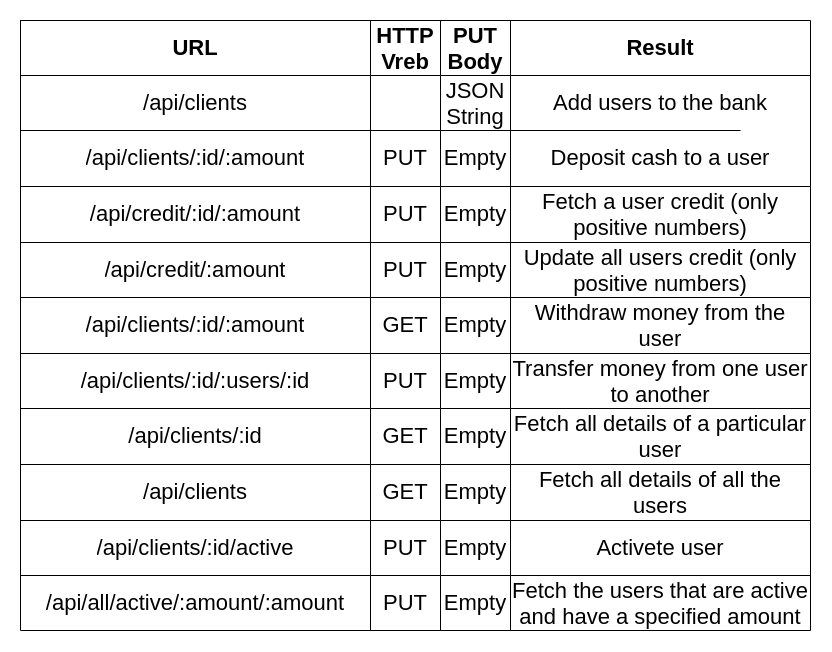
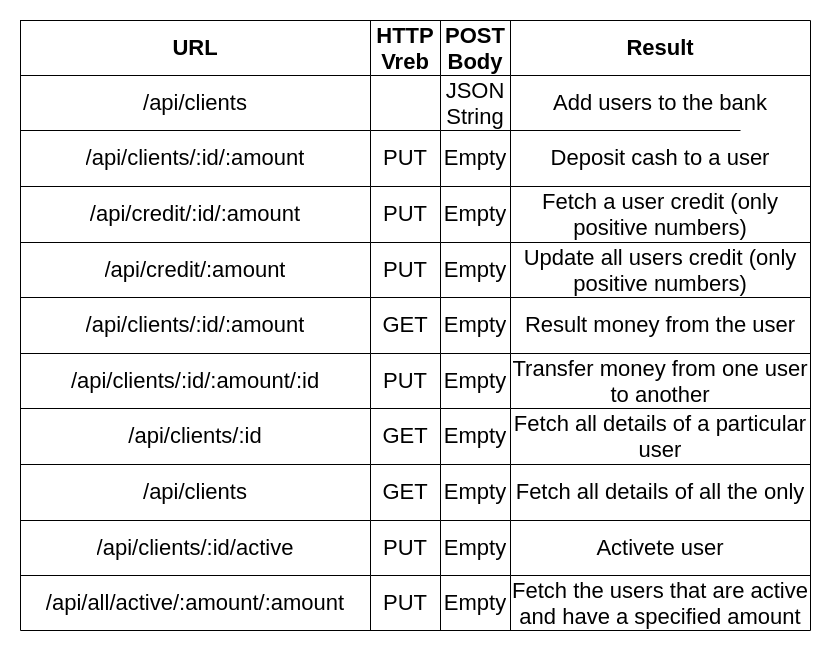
  <mxCell id="0" />
  <mxCell id="1" parent="0" />
  <mxCell id="2" value="" style="shape=table;html=1;whiteSpace=wrap;startSize=0;container=1;collapsible=0;childLayout=tableLayout;fontSize=22;" vertex="1" parent="1"><mxGeometry x="20" y="20" width="790" height="610" as="geometry" /></mxCell>
  <mxCell id="3" value="" style="shape=partialRectangle;html=1;whiteSpace=wrap;collapsible=0;dropTarget=0;pointerEvents=0;fillColor=none;top=0;left=0;bottom=0;right=0;points=[[0,0.5],[1,0.5]];portConstraint=eastwest;fontSize=22;" vertex="1" parent="2"><mxGeometry width="790" height="55" as="geometry" /></mxCell>
  <mxCell id="4" value="&lt;b&gt;URL&lt;/b&gt;" style="shape=partialRectangle;html=1;whiteSpace=wrap;connectable=0;overflow=hidden;fillColor=none;top=0;left=0;bottom=0;right=0;fontSize=22;" vertex="1" parent="3"><mxGeometry width="350" height="55" as="geometry" /></mxCell>
  <mxCell id="5" value="&lt;b&gt;HTTP Vreb&lt;/b&gt;" style="shape=partialRectangle;html=1;whiteSpace=wrap;connectable=0;overflow=hidden;fillColor=none;top=0;left=0;bottom=0;right=0;fontSize=22;" vertex="1" parent="3"><mxGeometry x="350" width="70" height="55" as="geometry" /></mxCell>
- <mxCell id="6" value="&lt;b&gt;PUT Body&lt;/b&gt;" style="shape=partialRectangle;html=1;whiteSpace=wrap;connectable=0;overflow=hidden;fillColor=none;top=0;left=0;bottom=0;right=0;fontSize=22;" vertex="1" parent="3"><mxGeometry x="420" width="70" height="55" as="geometry" /></mxCell>
+ <mxCell id="6" value="&lt;b&gt;POST Body&lt;/b&gt;" style="shape=partialRectangle;html=1;whiteSpace=wrap;connectable=0;overflow=hidden;fillColor=none;top=0;left=0;bottom=0;right=0;fontSize=22;" vertex="1" parent="3"><mxGeometry x="420" width="70" height="55" as="geometry" /></mxCell>
  <mxCell id="7" value="&lt;b&gt;Result&lt;/b&gt;" style="shape=partialRectangle;html=1;whiteSpace=wrap;connectable=0;overflow=hidden;fillColor=none;top=0;left=0;bottom=0;right=0;fontSize=22;" vertex="1" parent="3"><mxGeometry x="490" width="300" height="55" as="geometry" /></mxCell>
  <mxCell id="8" value="" style="shape=partialRectangle;html=1;whiteSpace=wrap;collapsible=0;dropTarget=0;pointerEvents=0;fillColor=none;top=0;left=0;bottom=0;right=0;points=[[0,0.5],[1,0.5]];portConstraint=eastwest;fontSize=22;" vertex="1" parent="2"><mxGeometry y="55" width="790" height="55" as="geometry" /></mxCell>
  <mxCell id="9" value="/api/clients" style="shape=partialRectangle;html=1;whiteSpace=wrap;connectable=0;overflow=hidden;fillColor=none;top=0;left=0;bottom=0;right=0;fontSize=22;" vertex="1" parent="8"><mxGeometry width="350" height="55" as="geometry" /></mxCell>
  <mxCell id="10" value="JSON String" style="shape=partialRectangle;html=1;whiteSpace=wrap;connectable=0;overflow=hidden;fillColor=none;top=0;left=0;bottom=0;right=0;fontSize=22;" vertex="1" parent="8"><mxGeometry x="420" width="70" height="55" as="geometry" /></mxCell>
  <mxCell id="11" value="Add users to the bank" style="shape=partialRectangle;html=1;whiteSpace=wrap;connectable=0;overflow=hidden;fillColor=none;top=0;left=0;bottom=0;right=0;fontSize=22;" vertex="1" parent="8"><mxGeometry x="490" width="300" height="55" as="geometry" /></mxCell>
  <mxCell id="12" value="" style="shape=partialRectangle;html=1;whiteSpace=wrap;collapsible=0;dropTarget=0;pointerEvents=0;fillColor=none;top=0;left=0;bottom=0;right=0;points=[[0,0.5],[1,0.5]];portConstraint=eastwest;fontSize=22;" vertex="1" parent="2"><mxGeometry y="110" width="790" height="56" as="geometry" /></mxCell>
  <mxCell id="13" value="/api/clients/:id/:amount" style="shape=partialRectangle;html=1;whiteSpace=wrap;connectable=0;overflow=hidden;fillColor=none;top=0;left=0;bottom=0;right=0;fontSize=22;" vertex="1" parent="12"><mxGeometry width="350" height="56" as="geometry" /></mxCell>
  <mxCell id="14" value="PUT" style="shape=partialRectangle;html=1;whiteSpace=wrap;connectable=0;overflow=hidden;fillColor=none;top=0;left=0;bottom=0;right=0;fontSize=22;" vertex="1" parent="12"><mxGeometry x="350" width="70" height="56" as="geometry" /></mxCell>
  <mxCell id="15" value="Empty" style="shape=partialRectangle;html=1;whiteSpace=wrap;connectable=0;overflow=hidden;fillColor=none;top=0;left=0;bottom=0;right=0;fontSize=22;" vertex="1" parent="12"><mxGeometry x="420" width="70" height="56" as="geometry" /></mxCell>
  <mxCell id="16" value="Deposit cash to a user" style="shape=partialRectangle;html=1;whiteSpace=wrap;connectable=0;overflow=hidden;fillColor=none;top=0;left=0;bottom=0;right=0;fontSize=22;" vertex="1" parent="12"><mxGeometry x="490" width="300" height="56" as="geometry" /></mxCell>
  <mxCell id="17" value="" style="shape=partialRectangle;html=1;whiteSpace=wrap;collapsible=0;dropTarget=0;pointerEvents=0;fillColor=none;top=0;left=0;bottom=0;right=0;points=[[0,0.5],[1,0.5]];portConstraint=eastwest;fontSize=22;" vertex="1" parent="2"><mxGeometry y="166" width="790" height="56" as="geometry" /></mxCell>
  <mxCell id="18" value="&lt;span&gt;/api/credit/:id/:amount&lt;/span&gt;" style="shape=partialRectangle;html=1;whiteSpace=wrap;connectable=0;overflow=hidden;fillColor=none;top=0;left=0;bottom=0;right=0;fontSize=22;" vertex="1" parent="17"><mxGeometry width="350" height="56" as="geometry" /></mxCell>
  <mxCell id="19" value="PUT" style="shape=partialRectangle;html=1;whiteSpace=wrap;connectable=0;overflow=hidden;fillColor=none;top=0;left=0;bottom=0;right=0;fontSize=22;" vertex="1" parent="17"><mxGeometry x="350" width="70" height="56" as="geometry" /></mxCell>
  <mxCell id="20" value="Empty" style="shape=partialRectangle;html=1;whiteSpace=wrap;connectable=0;overflow=hidden;fillColor=none;top=0;left=0;bottom=0;right=0;fontSize=22;" vertex="1" parent="17"><mxGeometry x="420" width="70" height="56" as="geometry" /></mxCell>
  <mxCell id="21" value="&lt;span&gt;Fetch a user credit (only positive numbers)&lt;/span&gt;" style="shape=partialRectangle;html=1;whiteSpace=wrap;connectable=0;overflow=hidden;fillColor=none;top=0;left=0;bottom=0;right=0;fontSize=22;" vertex="1" parent="17"><mxGeometry x="490" width="300" height="56" as="geometry" /></mxCell>
  <mxCell id="22" value="" style="shape=partialRectangle;html=1;whiteSpace=wrap;collapsible=0;dropTarget=0;pointerEvents=0;fillColor=none;top=0;left=0;bottom=0;right=0;points=[[0,0.5],[1,0.5]];portConstraint=eastwest;fontSize=22;" vertex="1" parent="2"><mxGeometry y="222" width="790" height="55" as="geometry" /></mxCell>
  <mxCell id="23" value="&lt;span&gt;/api/credit/:amount&lt;/span&gt;" style="shape=partialRectangle;html=1;whiteSpace=wrap;connectable=0;overflow=hidden;fillColor=none;top=0;left=0;bottom=0;right=0;fontSize=22;" vertex="1" parent="22"><mxGeometry width="350" height="55" as="geometry" /></mxCell>
  <mxCell id="24" value="PUT" style="shape=partialRectangle;html=1;whiteSpace=wrap;connectable=0;overflow=hidden;fillColor=none;top=0;left=0;bottom=0;right=0;fontSize=22;" vertex="1" parent="22"><mxGeometry x="350" width="70" height="55" as="geometry" /></mxCell>
  <mxCell id="25" value="Empty" style="shape=partialRectangle;html=1;whiteSpace=wrap;connectable=0;overflow=hidden;fillColor=none;top=0;left=0;bottom=0;right=0;fontSize=22;" vertex="1" parent="22"><mxGeometry x="420" width="70" height="55" as="geometry" /></mxCell>
  <mxCell id="26" value="&lt;span&gt;Update all users credit (only positive numbers)&lt;/span&gt;" style="shape=partialRectangle;html=1;whiteSpace=wrap;connectable=0;overflow=hidden;fillColor=none;top=0;left=0;bottom=0;right=0;fontSize=22;" vertex="1" parent="22"><mxGeometry x="490" width="300" height="55" as="geometry" /></mxCell>
  <mxCell id="27" value="" style="shape=partialRectangle;html=1;whiteSpace=wrap;collapsible=0;dropTarget=0;pointerEvents=0;fillColor=none;top=0;left=0;bottom=0;right=0;points=[[0,0.5],[1,0.5]];portConstraint=eastwest;fontSize=22;" vertex="1" parent="2"><mxGeometry y="277" width="790" height="56" as="geometry" /></mxCell>
  <mxCell id="28" value="&lt;span&gt;/api/clients/:id/:amount&lt;/span&gt;" style="shape=partialRectangle;html=1;whiteSpace=wrap;connectable=0;overflow=hidden;fillColor=none;top=0;left=0;bottom=0;right=0;fontSize=22;" vertex="1" parent="27"><mxGeometry width="350" height="56" as="geometry" /></mxCell>
  <mxCell id="29" value="GET" style="shape=partialRectangle;html=1;whiteSpace=wrap;connectable=0;overflow=hidden;fillColor=none;top=0;left=0;bottom=0;right=0;fontSize=22;" vertex="1" parent="27"><mxGeometry x="350" width="70" height="56" as="geometry" /></mxCell>
  <mxCell id="30" value="Empty" style="shape=partialRectangle;html=1;whiteSpace=wrap;connectable=0;overflow=hidden;fillColor=none;top=0;left=0;bottom=0;right=0;fontSize=22;" vertex="1" parent="27"><mxGeometry x="420" width="70" height="56" as="geometry" /></mxCell>
- <mxCell id="31" value="Withdraw money from the user" style="shape=partialRectangle;html=1;whiteSpace=wrap;connectable=0;overflow=hidden;fillColor=none;top=0;left=0;bottom=0;right=0;fontSize=22;" vertex="1" parent="27"><mxGeometry x="490" width="300" height="56" as="geometry" /></mxCell>
+ <mxCell id="31" value="Result money from the user" style="shape=partialRectangle;html=1;whiteSpace=wrap;connectable=0;overflow=hidden;fillColor=none;top=0;left=0;bottom=0;right=0;fontSize=22;" vertex="1" parent="27"><mxGeometry x="490" width="300" height="56" as="geometry" /></mxCell>
  <mxCell id="32" value="" style="shape=partialRectangle;html=1;whiteSpace=wrap;collapsible=0;dropTarget=0;pointerEvents=0;fillColor=none;top=0;left=0;bottom=0;right=0;points=[[0,0.5],[1,0.5]];portConstraint=eastwest;fontSize=22;" vertex="1" parent="2"><mxGeometry y="333" width="790" height="55" as="geometry" /></mxCell>
- <mxCell id="33" value="&lt;span&gt;/api/clients/:id/:users/:id&lt;/span&gt;" style="shape=partialRectangle;html=1;whiteSpace=wrap;connectable=0;overflow=hidden;fillColor=none;top=0;left=0;bottom=0;right=0;fontSize=22;" vertex="1" parent="32"><mxGeometry width="350" height="55" as="geometry" /></mxCell>
+ <mxCell id="33" value="&lt;span&gt;/api/clients/:id/:amount/:id&lt;/span&gt;" style="shape=partialRectangle;html=1;whiteSpace=wrap;connectable=0;overflow=hidden;fillColor=none;top=0;left=0;bottom=0;right=0;fontSize=22;" vertex="1" parent="32"><mxGeometry width="350" height="55" as="geometry" /></mxCell>
  <mxCell id="34" value="&lt;span&gt;PUT&lt;/span&gt;" style="shape=partialRectangle;html=1;whiteSpace=wrap;connectable=0;overflow=hidden;fillColor=none;top=0;left=0;bottom=0;right=0;fontSize=22;" vertex="1" parent="32"><mxGeometry x="350" width="70" height="55" as="geometry" /></mxCell>
  <mxCell id="35" value="&lt;span&gt;Empty&lt;/span&gt;" style="shape=partialRectangle;html=1;whiteSpace=wrap;connectable=0;overflow=hidden;fillColor=none;top=0;left=0;bottom=0;right=0;fontSize=22;" vertex="1" parent="32"><mxGeometry x="420" width="70" height="55" as="geometry" /></mxCell>
  <mxCell id="36" value="Transfer money from one user to another" style="shape=partialRectangle;html=1;whiteSpace=wrap;connectable=0;overflow=hidden;fillColor=none;top=0;left=0;bottom=0;right=0;fontSize=22;" vertex="1" parent="32"><mxGeometry x="490" width="300" height="55" as="geometry" /></mxCell>
  <mxCell id="37" value="" style="shape=partialRectangle;html=1;whiteSpace=wrap;collapsible=0;dropTarget=0;pointerEvents=0;fillColor=none;top=0;left=0;bottom=0;right=0;points=[[0,0.5],[1,0.5]];portConstraint=eastwest;fontSize=22;" vertex="1" parent="2"><mxGeometry y="388" width="790" height="56" as="geometry" /></mxCell>
  <mxCell id="38" value="&lt;span&gt;/api/clients/:id&lt;/span&gt;" style="shape=partialRectangle;html=1;whiteSpace=wrap;connectable=0;overflow=hidden;fillColor=none;top=0;left=0;bottom=0;right=0;fontSize=22;" vertex="1" parent="37"><mxGeometry width="350" height="56" as="geometry" /></mxCell>
  <mxCell id="39" value="&lt;span&gt;GET&lt;/span&gt;" style="shape=partialRectangle;html=1;whiteSpace=wrap;connectable=0;overflow=hidden;fillColor=none;top=0;left=0;bottom=0;right=0;fontSize=22;" vertex="1" parent="37"><mxGeometry x="350" width="70" height="56" as="geometry" /></mxCell>
  <mxCell id="40" value="&lt;span&gt;Empty&lt;/span&gt;" style="shape=partialRectangle;html=1;whiteSpace=wrap;connectable=0;overflow=hidden;fillColor=none;top=0;left=0;bottom=0;right=0;fontSize=22;" vertex="1" parent="37"><mxGeometry x="420" width="70" height="56" as="geometry" /></mxCell>
  <mxCell id="41" value="Fetch all details of a particular user" style="shape=partialRectangle;html=1;whiteSpace=wrap;connectable=0;overflow=hidden;fillColor=none;top=0;left=0;bottom=0;right=0;fontSize=22;" vertex="1" parent="37"><mxGeometry x="490" width="300" height="56" as="geometry" /></mxCell>
  <mxCell id="42" value="" style="shape=partialRectangle;html=1;whiteSpace=wrap;collapsible=0;dropTarget=0;pointerEvents=0;fillColor=none;top=0;left=0;bottom=0;right=0;points=[[0,0.5],[1,0.5]];portConstraint=eastwest;fontSize=22;" vertex="1" parent="2"><mxGeometry y="444" width="790" height="56" as="geometry" /></mxCell>
  <mxCell id="43" value="&lt;span&gt;/api/clients&lt;/span&gt;" style="shape=partialRectangle;html=1;whiteSpace=wrap;connectable=0;overflow=hidden;fillColor=none;top=0;left=0;bottom=0;right=0;fontSize=22;" vertex="1" parent="42"><mxGeometry width="350" height="56" as="geometry" /></mxCell>
  <mxCell id="44" value="&lt;span&gt;GET&lt;/span&gt;" style="shape=partialRectangle;html=1;whiteSpace=wrap;connectable=0;overflow=hidden;fillColor=none;top=0;left=0;bottom=0;right=0;fontSize=22;" vertex="1" parent="42"><mxGeometry x="350" width="70" height="56" as="geometry" /></mxCell>
  <mxCell id="45" value="&lt;span&gt;Empty&lt;/span&gt;" style="shape=partialRectangle;html=1;whiteSpace=wrap;connectable=0;overflow=hidden;fillColor=none;top=0;left=0;bottom=0;right=0;fontSize=22;" vertex="1" parent="42"><mxGeometry x="420" width="70" height="56" as="geometry" /></mxCell>
- <mxCell id="46" value="Fetch all details of all the users" style="shape=partialRectangle;html=1;whiteSpace=wrap;connectable=0;overflow=hidden;fillColor=none;top=0;left=0;bottom=0;right=0;fontSize=22;" vertex="1" parent="42"><mxGeometry x="490" width="300" height="56" as="geometry" /></mxCell>
+ <mxCell id="46" value="Fetch all details of all the only" style="shape=partialRectangle;html=1;whiteSpace=wrap;connectable=0;overflow=hidden;fillColor=none;top=0;left=0;bottom=0;right=0;fontSize=22;" vertex="1" parent="42"><mxGeometry x="490" width="300" height="56" as="geometry" /></mxCell>
  <mxCell id="47" value="" style="shape=partialRectangle;html=1;whiteSpace=wrap;collapsible=0;dropTarget=0;pointerEvents=0;fillColor=none;top=0;left=0;bottom=0;right=0;points=[[0,0.5],[1,0.5]];portConstraint=eastwest;fontSize=22;" vertex="1" parent="2"><mxGeometry y="500" width="790" height="55" as="geometry" /></mxCell>
  <mxCell id="48" value="/api/clients/:id/active" style="shape=partialRectangle;html=1;whiteSpace=wrap;connectable=0;overflow=hidden;fillColor=none;top=0;left=0;bottom=0;right=0;fontSize=22;" vertex="1" parent="47"><mxGeometry width="350" height="55" as="geometry" /></mxCell>
  <mxCell id="49" value="&lt;span&gt;PUT&lt;/span&gt;" style="shape=partialRectangle;html=1;whiteSpace=wrap;connectable=0;overflow=hidden;fillColor=none;top=0;left=0;bottom=0;right=0;fontSize=22;" vertex="1" parent="47"><mxGeometry x="350" width="70" height="55" as="geometry" /></mxCell>
  <mxCell id="50" value="&lt;span&gt;Empty&lt;/span&gt;" style="shape=partialRectangle;html=1;whiteSpace=wrap;connectable=0;overflow=hidden;fillColor=none;top=0;left=0;bottom=0;right=0;fontSize=22;" vertex="1" parent="47"><mxGeometry x="420" width="70" height="55" as="geometry" /></mxCell>
  <mxCell id="51" value="Activete user" style="shape=partialRectangle;html=1;whiteSpace=wrap;connectable=0;overflow=hidden;fillColor=none;top=0;left=0;bottom=0;right=0;fontSize=22;" vertex="1" parent="47"><mxGeometry x="490" width="300" height="55" as="geometry" /></mxCell>
  <mxCell id="52" value="" style="shape=partialRectangle;html=1;whiteSpace=wrap;collapsible=0;dropTarget=0;pointerEvents=0;fillColor=none;top=0;left=0;bottom=0;right=0;points=[[0,0.5],[1,0.5]];portConstraint=eastwest;fontSize=22;" vertex="1" parent="2"><mxGeometry y="555" width="790" height="55" as="geometry" /></mxCell>
  <mxCell id="53" value="/api/all/active/:amount/:amount" style="shape=partialRectangle;html=1;whiteSpace=wrap;connectable=0;overflow=hidden;fillColor=none;top=0;left=0;bottom=0;right=0;fontSize=22;" vertex="1" parent="52"><mxGeometry width="350" height="55" as="geometry" /></mxCell>
  <mxCell id="54" value="&lt;span&gt;PUT&lt;/span&gt;" style="shape=partialRectangle;html=1;whiteSpace=wrap;connectable=0;overflow=hidden;fillColor=none;top=0;left=0;bottom=0;right=0;fontSize=22;" vertex="1" parent="52"><mxGeometry x="350" width="70" height="55" as="geometry" /></mxCell>
  <mxCell id="55" value="&lt;span&gt;Empty&lt;/span&gt;" style="shape=partialRectangle;html=1;whiteSpace=wrap;connectable=0;overflow=hidden;fillColor=none;top=0;left=0;bottom=0;right=0;fontSize=22;" vertex="1" parent="52"><mxGeometry x="420" width="70" height="55" as="geometry" /></mxCell>
  <mxCell id="56" value="&lt;div&gt;Fetch the users that are active and have a specified amount&lt;/div&gt;&lt;div&gt;of cash.&lt;/div&gt;" style="shape=partialRectangle;html=1;whiteSpace=wrap;connectable=0;overflow=hidden;fillColor=none;top=0;left=0;bottom=0;right=0;fontSize=22;" vertex="1" parent="52"><mxGeometry x="490" width="300" height="55" as="geometry" /></mxCell>
